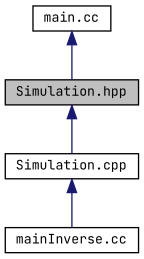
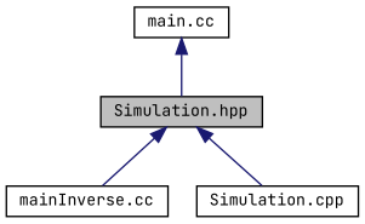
  digraph {
    fontname="JetBrains Mono"
    node [color=black fillcolor=white fontname="JetBrains Mono" fontsize=10 shape=record style=filled]
    edge [color=midnightblue dir=back fontname="JetBrains Mono" fontsize=10 labelfontname=Helvetica labelfontsize=10 style=solid]
    n1 [fillcolor=grey75 fontcolor=black height=0.2 label="Simulation.hpp" width=0.4]
    n2 [height=0.2 label="mainInverse.cc" width=0.4]
    n3 [height=0.2 label="Simulation.cpp" width=0.4]
    n4 [height=0.2 label="main.cc" width=0.4]
-   n3 -> n2
+   n1 -> n2
    n1 -> n3
    n4 -> n1
  }
